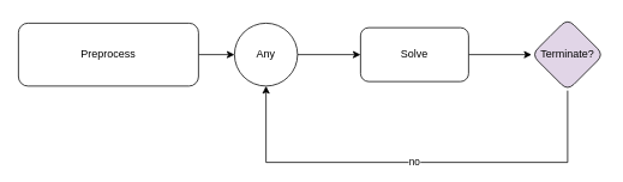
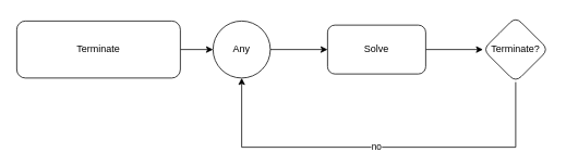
  <mxCell id="0" />
  <mxCell id="1" parent="0" />
  <mxCell id="2" value="" style="edgeStyle=orthogonalEdgeStyle;rounded=0;orthogonalLoop=1;jettySize=auto;html=1;" edge="1" parent="1" source="3" target="5"><mxGeometry relative="1" as="geometry" /></mxCell>
- <mxCell id="3" value="Preprocess" style="rounded=1;whiteSpace=wrap;html=1;" vertex="1" parent="1"><mxGeometry x="20" y="25" width="200" height="70" as="geometry" /></mxCell>
+ <mxCell id="3" value="Terminate" style="rounded=1;whiteSpace=wrap;html=1;" vertex="1" parent="1"><mxGeometry x="20" y="25" width="200" height="70" as="geometry" /></mxCell>
  <mxCell id="4" value="" style="edgeStyle=orthogonalEdgeStyle;rounded=0;orthogonalLoop=1;jettySize=auto;html=1;" edge="1" parent="1" source="5" target="7"><mxGeometry relative="1" as="geometry" /></mxCell>
  <mxCell id="5" value="Any" style="ellipse;whiteSpace=wrap;html=1;aspect=fixed;" vertex="1" parent="1"><mxGeometry x="260" y="25" width="70" height="70" as="geometry" /></mxCell>
  <mxCell id="6" value="" style="edgeStyle=orthogonalEdgeStyle;rounded=0;orthogonalLoop=1;jettySize=auto;html=1;" edge="1" parent="1" source="7" target="8"><mxGeometry relative="1" as="geometry" /></mxCell>
  <mxCell id="7" value="Solve" style="rounded=1;whiteSpace=wrap;html=1;" vertex="1" parent="1"><mxGeometry x="400" y="30" width="120" height="60" as="geometry" /></mxCell>
- <mxCell id="8" value="Terminate?" style="rhombus;whiteSpace=wrap;html=1;rounded=1;fillColor=#e1d5e7;" vertex="1" parent="1"><mxGeometry x="590" y="20" width="80" height="80" as="geometry" /></mxCell>
+ <mxCell id="8" value="Terminate?" style="rhombus;whiteSpace=wrap;html=1;rounded=1;" vertex="1" parent="1"><mxGeometry x="590" y="20" width="80" height="80" as="geometry" /></mxCell>
  <mxCell id="9" value="no" style="endArrow=classic;html=1;rounded=0;exitX=0.5;exitY=1;exitDx=0;exitDy=0;entryX=0.5;entryY=1;entryDx=0;entryDy=0;" edge="1" parent="1" source="8" target="5"><mxGeometry width="50" height="50" relative="1" as="geometry"><mxPoint x="430" y="180" as="sourcePoint" /><mxPoint x="300" y="180" as="targetPoint" /><Array as="points"><mxPoint x="630" y="180" /><mxPoint x="295" y="180" /></Array></mxGeometry></mxCell>
